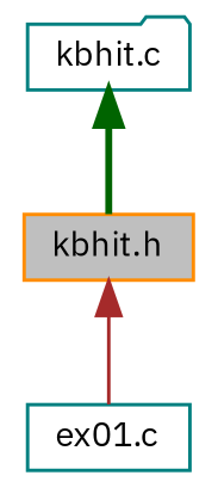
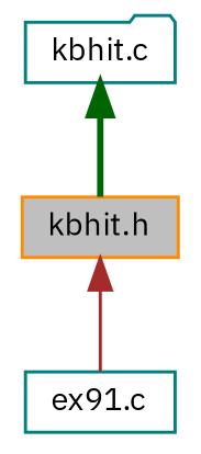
  digraph {
    fontname="IBM Plex Sans"
    node [color=teal fillcolor=white fontname="IBM Plex Sans" fontsize=10 shape=box style=filled]
    edge [dir=back fontname="IBM Plex Sans" fontsize=10 labelfontname=Helvetica labelfontsize=10]
    n1 [color=darkorange fillcolor=grey75 fontcolor=black height=0.2 label="kbhit.h" width=0.4]
-   n2 [height=0.2 label="ex01.c" width=0.4]
+   n2 [height=0.2 label="ex91.c" width=0.4]
    n3 [height=0.2 label="kbhit.c" shape=folder width=0.4]
    n1 -> n2 [color=brown style=solid]
    n3 -> n1 [color=darkgreen style=bold]
  }
